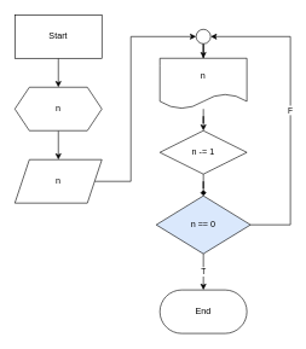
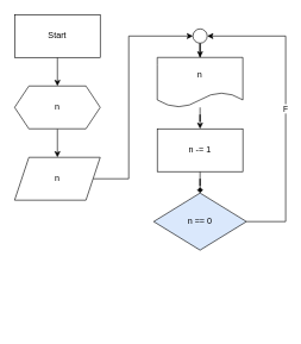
  <mxCell id="0" />
  <mxCell id="1" parent="0" />
  <mxCell id="2" style="edgeStyle=orthogonalEdgeStyle;rounded=0;orthogonalLoop=1;jettySize=auto;html=1;" edge="1" parent="1" source="3" target="6"><mxGeometry relative="1" as="geometry" /></mxCell>
  <mxCell id="3" value="Start" style="whiteSpace=wrap;html=1;arcSize=50;rounded=0;" vertex="1" parent="1"><mxGeometry x="20" y="20" width="120" height="60" as="geometry" /></mxCell>
- <mxCell id="4" value="End" style="rounded=1;whiteSpace=wrap;html=1;arcSize=50;" vertex="1" parent="1"><mxGeometry x="220" y="400" width="120" height="60" as="geometry" /></mxCell>
  <mxCell id="5" style="edgeStyle=orthogonalEdgeStyle;rounded=0;orthogonalLoop=1;jettySize=auto;html=1;" edge="1" parent="1" source="6" target="8"><mxGeometry relative="1" as="geometry" /></mxCell>
  <mxCell id="6" value="n" style="shape=hexagon;perimeter=hexagonPerimeter2;whiteSpace=wrap;html=1;fixedSize=1;" vertex="1" parent="1"><mxGeometry x="20" y="120" width="120" height="60" as="geometry" /></mxCell>
  <mxCell id="7" style="edgeStyle=orthogonalEdgeStyle;rounded=0;orthogonalLoop=1;jettySize=auto;html=1;entryX=0;entryY=0.5;entryDx=0;entryDy=0;" edge="1" parent="1" source="8" target="10"><mxGeometry relative="1" as="geometry"><Array as="points"><mxPoint x="180" y="250" /><mxPoint x="180" y="50" /></Array></mxGeometry></mxCell>
  <mxCell id="8" value="n" style="shape=parallelogram;perimeter=parallelogramPerimeter;whiteSpace=wrap;html=1;fixedSize=1;" vertex="1" parent="1"><mxGeometry x="20" y="220" width="120" height="60" as="geometry" /></mxCell>
  <mxCell id="9" style="edgeStyle=orthogonalEdgeStyle;rounded=0;orthogonalLoop=1;jettySize=auto;html=1;" edge="1" parent="1" source="10" target="12"><mxGeometry relative="1" as="geometry" /></mxCell>
  <mxCell id="10" value="" style="ellipse;whiteSpace=wrap;html=1;aspect=fixed;" vertex="1" parent="1"><mxGeometry x="270" y="40" width="20" height="20" as="geometry" /></mxCell>
  <mxCell id="11" style="edgeStyle=orthogonalEdgeStyle;rounded=0;orthogonalLoop=1;jettySize=auto;html=1;" edge="1" parent="1" source="12" target="14"><mxGeometry relative="1" as="geometry" /></mxCell>
  <mxCell id="12" value="n" style="shape=document;whiteSpace=wrap;html=1;boundedLbl=1;" vertex="1" parent="1"><mxGeometry x="220" y="80" width="120" height="70" as="geometry" /></mxCell>
  <mxCell id="13" style="edgeStyle=orthogonalEdgeStyle;rounded=0;orthogonalLoop=1;jettySize=auto;html=1;endArrow=diamond;" edge="1" parent="1" source="14" target="17"><mxGeometry relative="1" as="geometry" /></mxCell>
- <mxCell id="14" value="n -= 1" style="rhombus;whiteSpace=wrap;html=1;" vertex="1" parent="1"><mxGeometry x="220" y="180" width="120" height="60" as="geometry" /></mxCell>
- <mxCell id="15" value="T" style="edgeStyle=orthogonalEdgeStyle;rounded=0;orthogonalLoop=1;jettySize=auto;html=1;" edge="1" parent="1" source="17" target="4"><mxGeometry relative="1" as="geometry" /></mxCell>
+ <mxCell id="14" value="n -= 1" style="rounded=0;whiteSpace=wrap;html=1;" vertex="1" parent="1"><mxGeometry x="220" y="180" width="120" height="60" as="geometry" /></mxCell>
  <mxCell id="16" value="F" style="edgeStyle=orthogonalEdgeStyle;rounded=0;orthogonalLoop=1;jettySize=auto;html=1;entryX=1;entryY=0.5;entryDx=0;entryDy=0;" edge="1" parent="1" source="17" target="10"><mxGeometry relative="1" as="geometry"><Array as="points"><mxPoint x="400" y="310" /><mxPoint x="400" y="50" /></Array></mxGeometry></mxCell>
  <mxCell id="17" value="n == 0" style="rhombus;whiteSpace=wrap;html=1;fillColor=#dae8fc;" vertex="1" parent="1"><mxGeometry x="215" y="270" width="130" height="80" as="geometry" /></mxCell>
